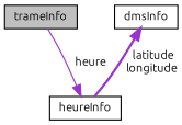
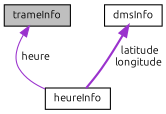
  digraph {
    fontname=Ubuntu
    node [color=black fillcolor=white fontname=Ubuntu fontsize=10 shape=record style=filled]
    edge [color=darkorchid3 dir=back fontname=Ubuntu fontsize=10 labelfontname=Helvetica labelfontsize=10]
    n1 [fillcolor=grey75 fontcolor=black height=0.2 label=trameInfo width=0.4]
    n2 [height=0.2 label=dmsInfo width=0.4]
    n3 [height=0.2 label=heureInfo width=0.4]
    n2 -> n3 [label=" latitude\nlongitude" style=bold]
-   n3 -> n1 [label=" heure" style=solid]
+   n1 -> n3 [label=" heure" style=solid]
  }
